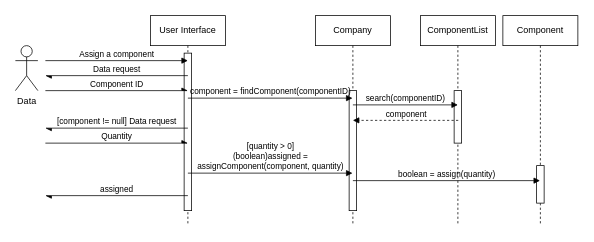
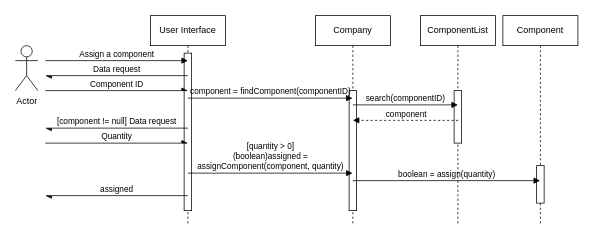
  <mxCell id="0" />
  <mxCell id="1" parent="0" />
- <mxCell id="2" value="Data" style="shape=umlActor;verticalLabelPosition=bottom;verticalAlign=top;html=1;fillColor=none;" vertex="1" parent="1"><mxGeometry x="20" y="60" width="30" height="60" as="geometry" /></mxCell>
+ <mxCell id="2" value="Actor" style="shape=umlActor;verticalLabelPosition=bottom;verticalAlign=top;html=1;fillColor=none;" vertex="1" parent="1"><mxGeometry x="20" y="60" width="30" height="60" as="geometry" /></mxCell>
  <mxCell id="3" value="Company" style="shape=umlLifeline;perimeter=lifelinePerimeter;whiteSpace=wrap;html=1;container=1;collapsible=0;recursiveResize=0;outlineConnect=0;fillColor=none;" vertex="1" parent="1"><mxGeometry x="420" y="20" width="100" height="280" as="geometry" /></mxCell>
  <mxCell id="4" value="" style="html=1;points=[];perimeter=orthogonalPerimeter;fontFamily=Helvetica;" vertex="1" parent="3"><mxGeometry x="45" y="100" width="10" height="160" as="geometry" /></mxCell>
  <mxCell id="5" value="ComponentList" style="shape=umlLifeline;perimeter=lifelinePerimeter;whiteSpace=wrap;html=1;container=1;collapsible=0;recursiveResize=0;outlineConnect=0;fillColor=none;" vertex="1" parent="1"><mxGeometry x="560" y="20" width="100" height="280" as="geometry" /></mxCell>
  <mxCell id="6" value="" style="html=1;points=[];perimeter=orthogonalPerimeter;fontFamily=Helvetica;" vertex="1" parent="5"><mxGeometry x="45" y="100" width="10" height="70" as="geometry" /></mxCell>
  <mxCell id="7" value="User Interface" style="shape=umlLifeline;perimeter=lifelinePerimeter;whiteSpace=wrap;html=1;container=1;collapsible=0;recursiveResize=0;outlineConnect=0;" vertex="1" parent="1"><mxGeometry x="200" y="20" width="100" height="280" as="geometry" /></mxCell>
  <mxCell id="8" value="" style="html=1;points=[];perimeter=orthogonalPerimeter;" vertex="1" parent="7"><mxGeometry x="45" y="50" width="10" height="210" as="geometry" /></mxCell>
  <mxCell id="9" value="Assign a component" style="html=1;verticalAlign=bottom;startArrow=none;startFill=0;endArrow=block;startSize=8;fontFamily=Helvetica;labelBackgroundColor=none;" edge="1" parent="1"><mxGeometry width="60" relative="1" as="geometry"><mxPoint x="60" y="80" as="sourcePoint" /><mxPoint x="250" y="80" as="targetPoint" /></mxGeometry></mxCell>
  <mxCell id="10" value="Component ID" style="html=1;verticalAlign=bottom;endArrow=async;fontFamily=Helvetica;endFill=1;labelBackgroundColor=none;" edge="1" parent="1"><mxGeometry width="80" relative="1" as="geometry"><mxPoint x="60" y="120" as="sourcePoint" /><mxPoint x="250" y="120" as="targetPoint" /></mxGeometry></mxCell>
  <mxCell id="11" value="Data request" style="html=1;verticalAlign=bottom;endArrow=async;fontFamily=Helvetica;endFill=1;labelBackgroundColor=none;" edge="1" parent="1"><mxGeometry width="80" relative="1" as="geometry"><mxPoint x="250" y="100" as="sourcePoint" /><mxPoint x="60" y="100" as="targetPoint" /></mxGeometry></mxCell>
  <mxCell id="12" value="assigned" style="html=1;verticalAlign=bottom;endArrow=async;fontFamily=Helvetica;endFill=1;labelBackgroundColor=none;" edge="1" parent="1"><mxGeometry width="80" relative="1" as="geometry"><mxPoint x="250" y="260" as="sourcePoint" /><mxPoint x="60" y="260" as="targetPoint" /></mxGeometry></mxCell>
  <mxCell id="13" value="component = findComponent(componentID)" style="html=1;verticalAlign=bottom;endArrow=block;fontFamily=Helvetica;labelBackgroundColor=none;" edge="1" parent="1" target="3"><mxGeometry width="80" relative="1" as="geometry"><mxPoint x="250" y="130" as="sourcePoint" /><mxPoint x="440" y="130" as="targetPoint" /></mxGeometry></mxCell>
  <mxCell id="14" value="search(componentID)" style="html=1;verticalAlign=bottom;endArrow=block;fontFamily=Helvetica;labelBackgroundColor=none;" edge="1" parent="1"><mxGeometry width="80" relative="1" as="geometry"><mxPoint x="470" y="139" as="sourcePoint" /><mxPoint x="610" y="139" as="targetPoint" /></mxGeometry></mxCell>
  <mxCell id="15" value="component" style="html=1;verticalAlign=bottom;endArrow=block;fontFamily=Helvetica;dashed=1;labelBackgroundColor=none;" edge="1" parent="1"><mxGeometry width="80" relative="1" as="geometry"><mxPoint x="610.5" y="159.66" as="sourcePoint" /><mxPoint x="470" y="159.66" as="targetPoint" /></mxGeometry></mxCell>
  <mxCell id="16" value="&lt;div&gt;[component != null] Data request&lt;/div&gt;" style="html=1;verticalAlign=bottom;endArrow=async;fontFamily=Helvetica;endFill=1;labelBackgroundColor=none;" edge="1" parent="1"><mxGeometry width="80" relative="1" as="geometry"><mxPoint x="250" y="170" as="sourcePoint" /><mxPoint x="60" y="170" as="targetPoint" /></mxGeometry></mxCell>
  <mxCell id="17" value="Quantity" style="html=1;verticalAlign=bottom;endArrow=async;fontFamily=Helvetica;endFill=1;labelBackgroundColor=none;" edge="1" parent="1"><mxGeometry width="80" relative="1" as="geometry"><mxPoint x="60" y="190" as="sourcePoint" /><mxPoint x="250" y="190" as="targetPoint" /></mxGeometry></mxCell>
  <mxCell id="18" value="&lt;div&gt;[quantity &amp;gt; 0]&lt;/div&gt;&lt;div&gt;(boolean)assigned = &lt;br&gt;&lt;/div&gt;&lt;div&gt;assignComponent(component, quantity)&lt;/div&gt;" style="html=1;verticalAlign=bottom;endArrow=block;fontFamily=Helvetica;labelBackgroundColor=none;" edge="1" parent="1"><mxGeometry width="80" relative="1" as="geometry"><mxPoint x="250" y="230" as="sourcePoint" /><mxPoint x="469.5" y="230" as="targetPoint" /></mxGeometry></mxCell>
  <mxCell id="19" value="Component" style="shape=umlLifeline;perimeter=lifelinePerimeter;whiteSpace=wrap;html=1;container=1;collapsible=0;recursiveResize=0;outlineConnect=0;" vertex="1" parent="1"><mxGeometry x="670" y="20" width="100" height="280" as="geometry" /></mxCell>
  <mxCell id="20" value="" style="html=1;points=[];perimeter=orthogonalPerimeter;" vertex="1" parent="19"><mxGeometry x="45" y="200" width="10" height="50" as="geometry" /></mxCell>
  <mxCell id="21" value="boolean = assign(quantity)" style="html=1;verticalAlign=bottom;endArrow=block;fontFamily=Helvetica;labelBackgroundColor=none;" edge="1" parent="1" target="19"><mxGeometry width="80" relative="1" as="geometry"><mxPoint x="470" y="240" as="sourcePoint" /><mxPoint x="610" y="240" as="targetPoint" /></mxGeometry></mxCell>
